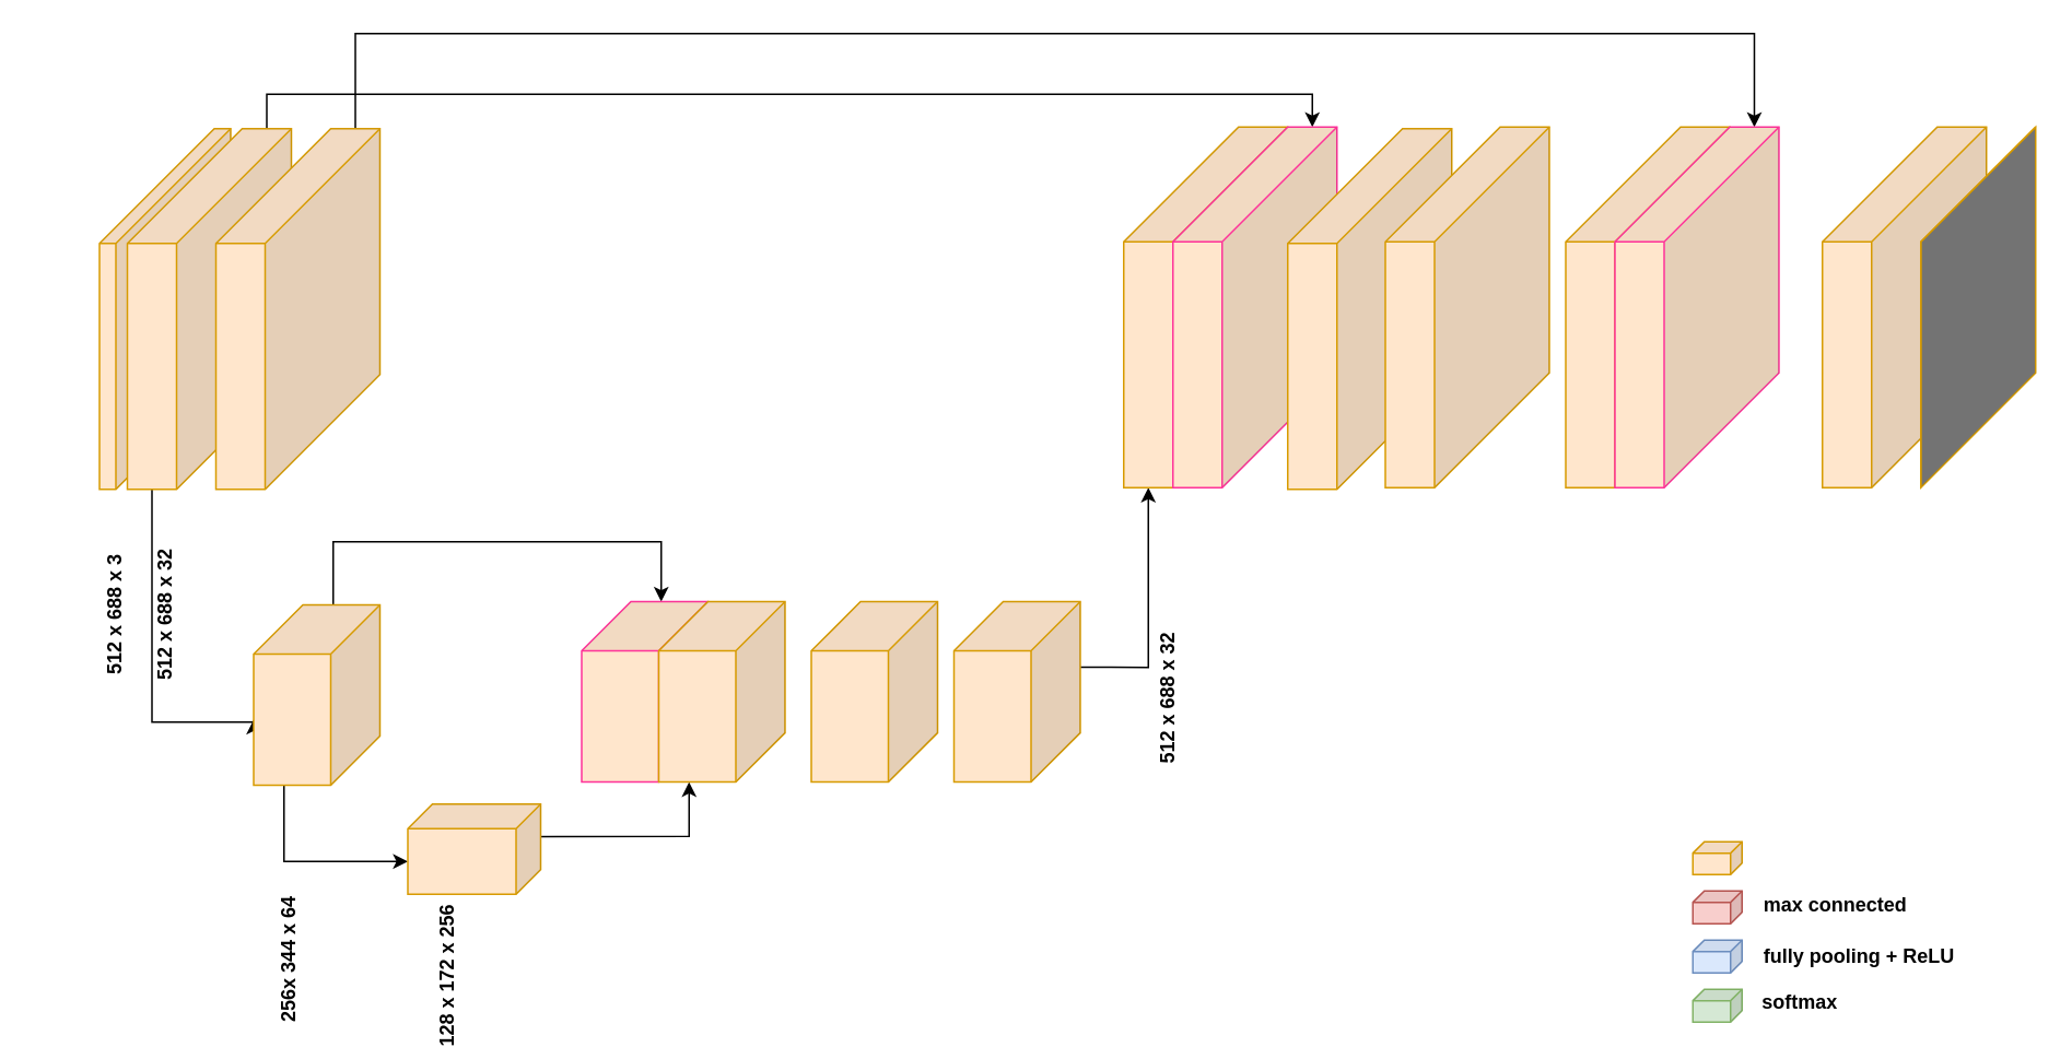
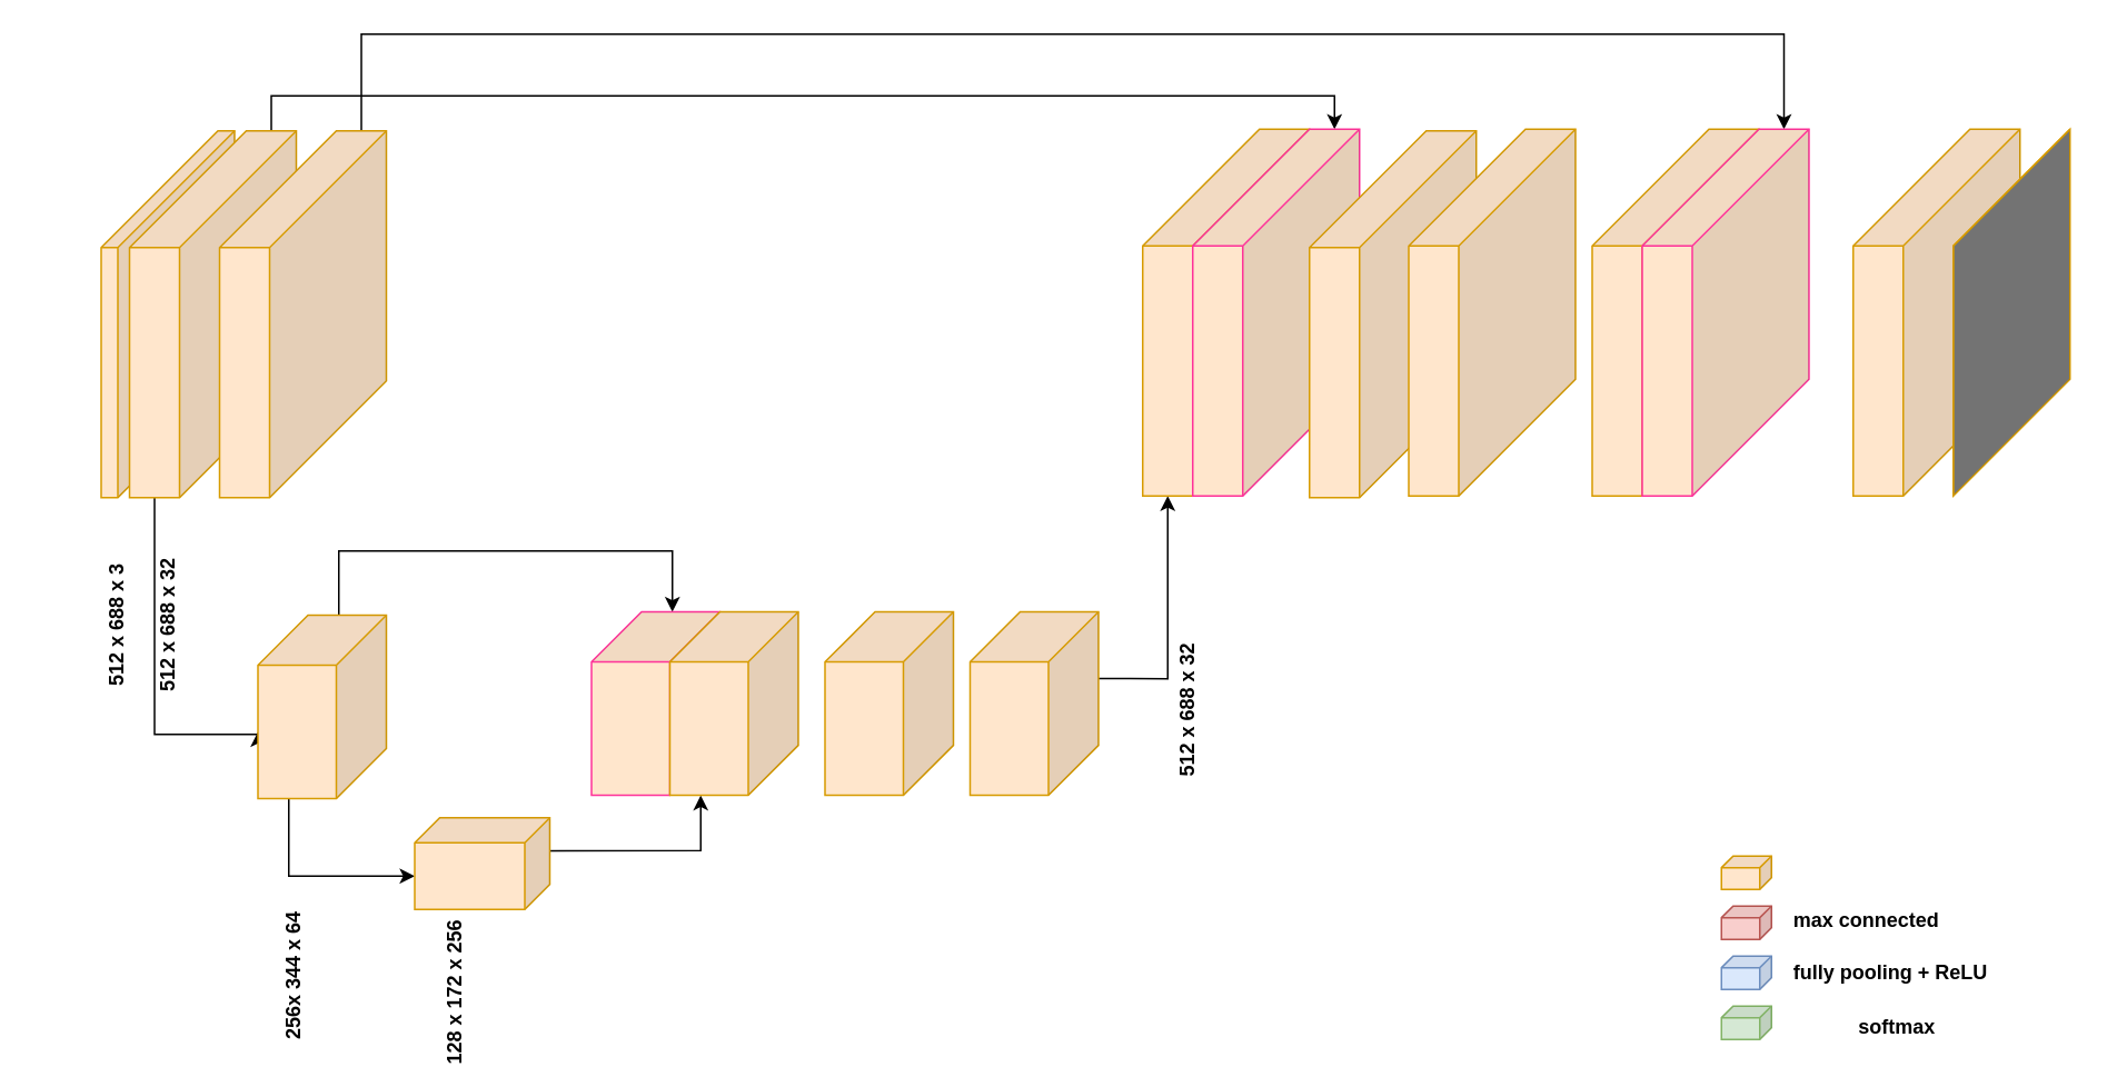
  <mxCell id="0" />
  <mxCell id="1" parent="0" />
  <mxCell id="2" value="" style="shape=cube;whiteSpace=wrap;html=1;boundedLbl=1;backgroundOutline=1;darkOpacity=0.05;darkOpacity2=0.1;size=7;direction=east;flipH=1;fillColor=#ffe6cc;strokeColor=#d79b00;fontStyle=1" parent="1" vertex="1"><mxGeometry x="1031.5" y="512.94" width="30" height="20" as="geometry" /></mxCell>
  <mxCell id="3" value="" style="shape=cube;whiteSpace=wrap;html=1;boundedLbl=1;backgroundOutline=1;darkOpacity=0.05;darkOpacity2=0.1;size=7;direction=east;flipH=1;fillColor=#f8cecc;strokeColor=#b85450;fontStyle=1" parent="1" vertex="1"><mxGeometry x="1031.5" y="542.94" width="30" height="20" as="geometry" /></mxCell>
  <mxCell id="4" value="" style="shape=cube;whiteSpace=wrap;html=1;boundedLbl=1;backgroundOutline=1;darkOpacity=0.05;darkOpacity2=0.1;size=7;direction=east;flipH=1;fillColor=#dae8fc;strokeColor=#6c8ebf;fontStyle=1" parent="1" vertex="1"><mxGeometry x="1031.5" y="572.94" width="30" height="20" as="geometry" /></mxCell>
  <mxCell id="5" value="" style="shape=cube;whiteSpace=wrap;html=1;boundedLbl=1;backgroundOutline=1;darkOpacity=0.05;darkOpacity2=0.1;size=7;direction=east;flipH=1;fillColor=#d5e8d4;strokeColor=#82b366;fontStyle=1" parent="1" vertex="1"><mxGeometry x="1031.5" y="602.94" width="30" height="20" as="geometry" /></mxCell>
  <mxCell id="6" value="max connected" style="text;html=1;strokeColor=none;fillColor=none;align=left;verticalAlign=middle;whiteSpace=wrap;rounded=0;fontStyle=1" parent="1" vertex="1"><mxGeometry x="1072.5" y="540" width="138" height="23.88" as="geometry" /></mxCell>
  <mxCell id="7" value="fully pooling + ReLU" style="text;html=1;strokeColor=none;fillColor=none;align=left;verticalAlign=middle;whiteSpace=wrap;rounded=0;fontStyle=1" parent="1" vertex="1"><mxGeometry x="1072.5" y="571.06" width="138" height="23.88" as="geometry" /></mxCell>
- <mxCell id="8" value="softmax" style="text;html=1;strokeColor=none;fillColor=none;align=left;verticalAlign=middle;whiteSpace=wrap;rounded=0;fontStyle=1" parent="1" vertex="1"><mxGeometry x="1071.5" y="599.06" width="138" height="23.88" as="geometry" /></mxCell>
+ <mxCell id="8" value="softmax" style="text;html=1;strokeColor=none;fillColor=none;align=left;verticalAlign=middle;whiteSpace=wrap;rounded=0;fontStyle=1" parent="1" vertex="1"><mxGeometry x="1111.5" y="604.06" width="138" height="23.88" as="geometry" /></mxCell>
  <mxCell id="9" value="128 x 172 x 256" style="text;html=1;strokeColor=none;fillColor=none;align=center;verticalAlign=middle;whiteSpace=wrap;rounded=0;rotation=-90;fontStyle=1" parent="1" vertex="1"><mxGeometry x="223" y="580" width="99" height="30" as="geometry" /></mxCell>
  <mxCell id="10" value="256x 344 x 64" style="text;html=1;strokeColor=none;fillColor=none;align=center;verticalAlign=middle;whiteSpace=wrap;rounded=0;rotation=-90;fontStyle=1" parent="1" vertex="1"><mxGeometry x="126" y="570" width="99" height="30" as="geometry" /></mxCell>
  <mxCell id="11" value="" style="shape=cube;whiteSpace=wrap;html=1;boundedLbl=1;backgroundOutline=1;darkOpacity=0.05;darkOpacity2=0.1;size=70;direction=east;flipH=1;fillColor=#ffe6cc;strokeColor=#d79b00;" parent="1" vertex="1"><mxGeometry x="60" y="78" width="80" height="220" as="geometry" /></mxCell>
  <mxCell id="12" style="edgeStyle=orthogonalEdgeStyle;rounded=0;orthogonalLoop=1;jettySize=auto;html=1;entryX=0;entryY=0;entryDx=15;entryDy=0;entryPerimeter=0;fontColor=#383838;exitX=0;exitY=0;exitDx=15;exitDy=0;exitPerimeter=0;" parent="1" source="31" target="33" edge="1"><mxGeometry relative="1" as="geometry"><mxPoint x="144" y="70" as="sourcePoint" /><Array as="points"><mxPoint x="216" y="20" /><mxPoint x="1069" y="20" /></Array></mxGeometry></mxCell>
  <mxCell id="13" style="edgeStyle=orthogonalEdgeStyle;rounded=0;orthogonalLoop=1;jettySize=auto;html=1;exitX=0;exitY=0;exitDx=85;exitDy=220;exitPerimeter=0;fontColor=#383838;entryX=0;entryY=0;entryDx=77;entryDy=70;entryPerimeter=0;" parent="1" source="15" target="20" edge="1"><mxGeometry relative="1" as="geometry"><mxPoint x="14" y="480" as="targetPoint" /><Array as="points"><mxPoint x="92" y="440" /><mxPoint x="154" y="440" /></Array></mxGeometry></mxCell>
  <mxCell id="14" style="edgeStyle=orthogonalEdgeStyle;rounded=0;orthogonalLoop=1;jettySize=auto;html=1;exitX=0;exitY=0;exitDx=15;exitDy=0;exitPerimeter=0;entryX=0;entryY=0;entryDx=15;entryDy=0;entryPerimeter=0;fontColor=#383838;" parent="1" source="15" target="32" edge="1"><mxGeometry relative="1" as="geometry" /></mxCell>
  <mxCell id="15" value="" style="shape=cube;whiteSpace=wrap;html=1;boundedLbl=1;backgroundOutline=1;darkOpacity=0.05;darkOpacity2=0.1;size=70;direction=east;flipH=1;fillColor=#ffe6cc;strokeColor=#d79b00;" parent="1" vertex="1"><mxGeometry x="77" y="78" width="100" height="220" as="geometry" /></mxCell>
  <mxCell id="16" value="512 x 688 x 3&amp;nbsp;" style="text;html=1;strokeColor=none;fillColor=none;align=center;verticalAlign=middle;whiteSpace=wrap;rounded=0;rotation=-90;fontStyle=1" parent="1" vertex="1"><mxGeometry x="20" y="358" width="99" height="30" as="geometry" /></mxCell>
  <mxCell id="17" value="512 x 688 x 32&amp;nbsp;" style="text;html=1;strokeColor=none;fillColor=none;align=center;verticalAlign=middle;whiteSpace=wrap;rounded=0;rotation=-90;fontStyle=1" parent="1" vertex="1"><mxGeometry x="51" y="358" width="99" height="30" as="geometry" /></mxCell>
  <mxCell id="18" style="edgeStyle=orthogonalEdgeStyle;rounded=0;orthogonalLoop=1;jettySize=auto;html=1;exitX=0;exitY=0;exitDx=28.5;exitDy=0;exitPerimeter=0;entryX=0;entryY=0;entryDx=28.5;entryDy=0;entryPerimeter=0;fontColor=#383838;" parent="1" source="20" target="23" edge="1"><mxGeometry relative="1" as="geometry"><Array as="points"><mxPoint x="203" y="330" /><mxPoint x="403" y="330" /></Array></mxGeometry></mxCell>
  <mxCell id="19" style="edgeStyle=orthogonalEdgeStyle;rounded=0;orthogonalLoop=1;jettySize=auto;html=1;exitX=0;exitY=0;exitDx=58.5;exitDy=110;exitPerimeter=0;entryX=0;entryY=0;entryDx=81;entryDy=35;entryPerimeter=0;fontColor=#383838;fontStyle=1" parent="1" source="20" target="22" edge="1"><mxGeometry relative="1" as="geometry" /></mxCell>
  <mxCell id="20" value="" style="shape=cube;whiteSpace=wrap;html=1;boundedLbl=1;backgroundOutline=1;darkOpacity=0.05;darkOpacity2=0.1;size=30;direction=east;flipH=1;fillColor=#ffe6cc;strokeColor=#d79b00;fontStyle=1" parent="1" vertex="1"><mxGeometry x="154" y="368.5" width="77" height="110" as="geometry" /></mxCell>
  <mxCell id="21" style="edgeStyle=orthogonalEdgeStyle;rounded=0;orthogonalLoop=1;jettySize=auto;html=1;exitX=0;exitY=0;exitDx=0;exitDy=20;exitPerimeter=0;entryX=0;entryY=0;entryDx=58.5;entryDy=110;entryPerimeter=0;fontColor=#383838;" parent="1" source="22" target="24" edge="1"><mxGeometry relative="1" as="geometry"><Array as="points"><mxPoint x="291" y="509.55" /><mxPoint x="441" y="509.55" /></Array></mxGeometry></mxCell>
  <mxCell id="22" value="" style="shape=cube;whiteSpace=wrap;html=1;boundedLbl=1;backgroundOutline=1;darkOpacity=0.05;darkOpacity2=0.1;size=15;direction=east;flipH=1;fillColor=#ffe6cc;strokeColor=#d79b00;fontStyle=1" parent="1" vertex="1"><mxGeometry x="248" y="490" width="81" height="55" as="geometry" /></mxCell>
  <mxCell id="23" value="" style="shape=cube;whiteSpace=wrap;html=1;boundedLbl=1;backgroundOutline=1;darkOpacity=0.05;darkOpacity2=0.1;size=30;direction=east;flipH=1;fillColor=#ffe6cc;strokeColor=#FF3399;" parent="1" vertex="1"><mxGeometry x="354" y="366.55" width="77" height="110" as="geometry" /></mxCell>
  <mxCell id="24" value="" style="shape=cube;whiteSpace=wrap;html=1;boundedLbl=1;backgroundOutline=1;darkOpacity=0.05;darkOpacity2=0.1;size=30;direction=east;flipH=1;fillColor=#ffe6cc;strokeColor=#d79b00;" parent="1" vertex="1"><mxGeometry x="401" y="366.55" width="77" height="110" as="geometry" /></mxCell>
  <mxCell id="25" value="" style="shape=cube;whiteSpace=wrap;html=1;boundedLbl=1;backgroundOutline=1;darkOpacity=0.05;darkOpacity2=0.1;size=30;direction=east;flipH=1;fillColor=#ffe6cc;strokeColor=#d79b00;" parent="1" vertex="1"><mxGeometry x="494" y="366.55" width="77" height="110" as="geometry" /></mxCell>
  <mxCell id="26" style="edgeStyle=orthogonalEdgeStyle;rounded=0;orthogonalLoop=1;jettySize=auto;html=1;exitX=0;exitY=0;exitDx=0;exitDy=40;exitPerimeter=0;entryX=0;entryY=0;entryDx=85;entryDy=220;entryPerimeter=0;fontColor=#383838;" parent="1" source="27" target="28" edge="1"><mxGeometry relative="1" as="geometry" /></mxCell>
  <mxCell id="27" value="" style="shape=cube;whiteSpace=wrap;html=1;boundedLbl=1;backgroundOutline=1;darkOpacity=0.05;darkOpacity2=0.1;size=30;direction=east;flipH=1;fillColor=#ffe6cc;strokeColor=#d79b00;" parent="1" vertex="1"><mxGeometry x="581" y="366.55" width="77" height="110" as="geometry" /></mxCell>
  <mxCell id="28" value="" style="shape=cube;whiteSpace=wrap;html=1;boundedLbl=1;backgroundOutline=1;darkOpacity=0.05;darkOpacity2=0.1;size=70;direction=east;flipH=1;fillColor=#ffe6cc;strokeColor=#d79b00;" parent="1" vertex="1"><mxGeometry x="684.5" y="77" width="100" height="220" as="geometry" /></mxCell>
  <mxCell id="29" value="512 x 688 x 32&amp;nbsp;" style="text;html=1;strokeColor=none;fillColor=none;align=center;verticalAlign=middle;whiteSpace=wrap;rounded=0;rotation=-90;fontStyle=1" parent="1" vertex="1"><mxGeometry x="661.5" y="409.5" width="99" height="30" as="geometry" /></mxCell>
  <mxCell id="30" value="" style="shape=cube;whiteSpace=wrap;html=1;boundedLbl=1;backgroundOutline=1;darkOpacity=0.05;darkOpacity2=0.1;size=70;direction=east;flipH=1;fillColor=#ffe6cc;strokeColor=#d79b00;" parent="1" vertex="1"><mxGeometry x="954" y="77" width="100" height="220" as="geometry" /></mxCell>
  <mxCell id="31" value="" style="shape=cube;whiteSpace=wrap;html=1;boundedLbl=1;backgroundOutline=1;darkOpacity=0.05;darkOpacity2=0.1;size=70;direction=east;flipH=1;fillColor=#ffe6cc;strokeColor=#d79b00;" parent="1" vertex="1"><mxGeometry x="131" y="78" width="100" height="220" as="geometry" /></mxCell>
  <mxCell id="32" value="" style="shape=cube;whiteSpace=wrap;html=1;boundedLbl=1;backgroundOutline=1;darkOpacity=0.05;darkOpacity2=0.1;size=70;direction=east;flipH=1;fillColor=#ffe6cc;strokeColor=#FF3399;" parent="1" vertex="1"><mxGeometry x="714.5" y="77" width="100" height="220" as="geometry" /></mxCell>
  <mxCell id="33" value="" style="shape=cube;whiteSpace=wrap;html=1;boundedLbl=1;backgroundOutline=1;darkOpacity=0.05;darkOpacity2=0.1;size=70;direction=east;flipH=1;fillColor=#ffe6cc;strokeColor=#FF3399;" parent="1" vertex="1"><mxGeometry x="984" y="77" width="100" height="220" as="geometry" /></mxCell>
  <mxCell id="34" value="" style="shape=cube;whiteSpace=wrap;html=1;boundedLbl=1;backgroundOutline=1;darkOpacity=0.05;darkOpacity2=0.1;size=70;direction=east;flipH=1;fillColor=#ffe6cc;strokeColor=#d79b00;" parent="1" vertex="1"><mxGeometry x="1110.5" y="77" width="100" height="220" as="geometry" /></mxCell>
  <mxCell id="35" value="" style="shape=cube;whiteSpace=wrap;html=1;boundedLbl=1;backgroundOutline=1;darkOpacity=0.05;darkOpacity2=0.1;size=70;direction=east;flipH=1;fillColor=#808080;strokeColor=#d79b00;" parent="1" vertex="1"><mxGeometry x="1170.5" y="77" width="70" height="220" as="geometry" /></mxCell>
  <mxCell id="36" value="" style="shape=cube;whiteSpace=wrap;html=1;boundedLbl=1;backgroundOutline=1;darkOpacity=0.05;darkOpacity2=0.1;size=70;direction=east;flipH=1;fillColor=#ffe6cc;strokeColor=#d79b00;" parent="1" vertex="1"><mxGeometry x="784.5" y="78" width="100" height="220" as="geometry" /></mxCell>
  <mxCell id="37" value="" style="shape=cube;whiteSpace=wrap;html=1;boundedLbl=1;backgroundOutline=1;darkOpacity=0.05;darkOpacity2=0.1;size=70;direction=east;flipH=1;fillColor=#ffe6cc;strokeColor=#d79b00;" parent="1" vertex="1"><mxGeometry x="844" y="77" width="100" height="220" as="geometry" /></mxCell>
